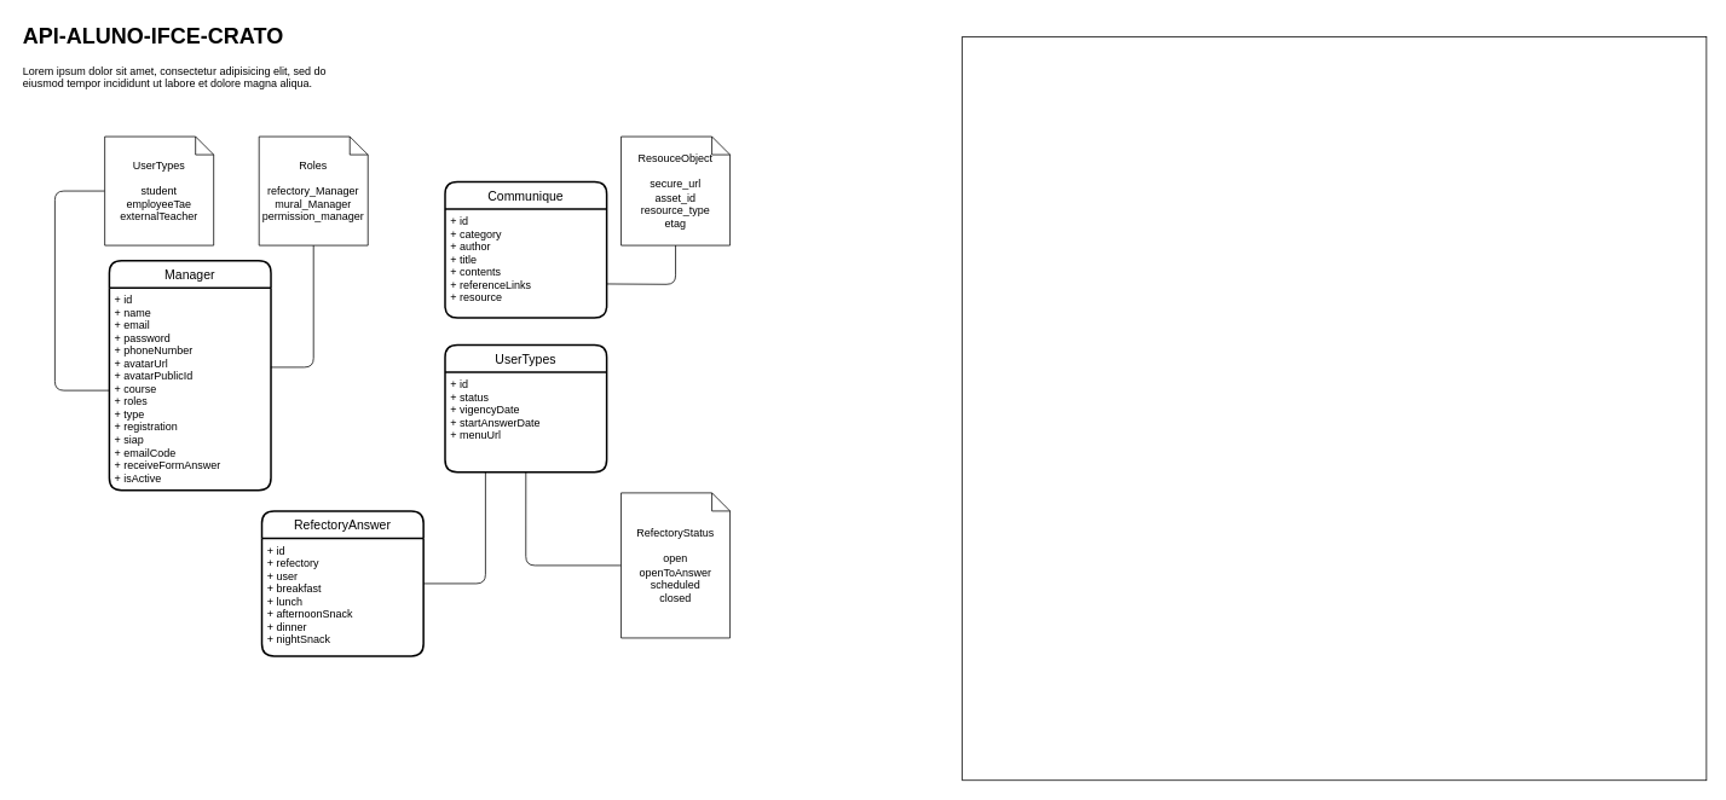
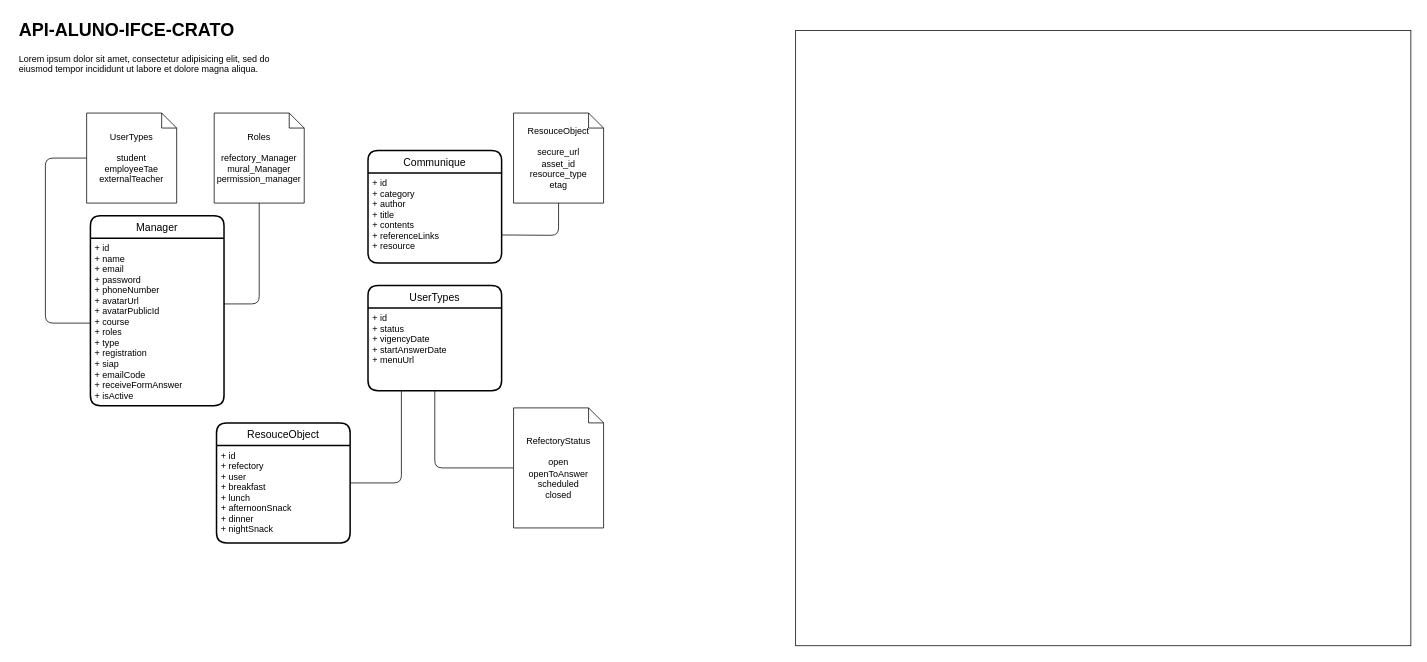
  <mxCell id="0" />
  <mxCell id="1" parent="0" />
  <mxCell id="2" value="" style="whiteSpace=wrap;html=1;aspect=fixed;imageAspect=0;fillColor=#FFFFFF;" vertex="1" parent="1"><mxGeometry x="1060" y="40" width="820" height="820" as="geometry" /></mxCell>
  <mxCell id="3" value="Manager" style="swimlane;childLayout=stackLayout;horizontal=1;startSize=30;horizontalStack=0;rounded=1;fontSize=14;fontStyle=0;strokeWidth=2;resizeParent=0;resizeLast=1;shadow=0;dashed=0;align=center;" parent="1" vertex="1"><mxGeometry x="120" y="287" width="178.09" height="253" as="geometry" /></mxCell>
  <mxCell id="4" value="+ id&#10;+ name&#10;+ email&#10;+ password&#10;+ phoneNumber&#10;+ avatarUrl&#10;+ avatarPublicId&#10;+ course&#10;+ roles&#10;+ type&#10;+ registration&#10;+ siap&#10;+ emailCode&#10;+ receiveFormAnswer&#10;+ isActive" style="align=left;strokeColor=none;fillColor=none;spacingLeft=4;fontSize=12;verticalAlign=top;resizable=0;rotatable=0;part=1;" parent="3" vertex="1"><mxGeometry y="30" width="178.09" height="223" as="geometry" /></mxCell>
  <mxCell id="5" value="Communique" style="swimlane;childLayout=stackLayout;horizontal=1;startSize=30;horizontalStack=0;rounded=1;fontSize=14;fontStyle=0;strokeWidth=2;resizeParent=0;resizeLast=1;shadow=0;dashed=0;align=center;" parent="1" vertex="1"><mxGeometry x="490" y="200" width="178.09" height="150" as="geometry" /></mxCell>
  <mxCell id="6" value="+ id&#10;+ category&#10;+ author&#10;+ title&#10;+ contents&#10;+ referenceLinks&#10;+ resource" style="align=left;strokeColor=none;fillColor=none;spacingLeft=4;fontSize=12;verticalAlign=top;resizable=0;rotatable=0;part=1;" parent="5" vertex="1"><mxGeometry y="30" width="178.09" height="120" as="geometry" /></mxCell>
  <mxCell id="7" style="edgeStyle=none;html=1;entryX=1;entryY=0.75;entryDx=0;entryDy=0;endArrow=none;endFill=0;" parent="1" source="8" target="5" edge="1"><mxGeometry relative="1" as="geometry"><Array as="points"><mxPoint x="744" y="313" /></Array></mxGeometry></mxCell>
  <mxCell id="8" value="ResouceObject&lt;br&gt;&lt;br&gt;secure_url&lt;br&gt;asset_id&lt;br&gt;resource_type&lt;br&gt;etag" style="shape=note;size=20;whiteSpace=wrap;html=1;" parent="1" vertex="1"><mxGeometry x="684" y="150" width="120" height="120" as="geometry" /></mxCell>
  <mxCell id="9" value="UserTypes" style="swimlane;childLayout=stackLayout;horizontal=1;startSize=30;horizontalStack=0;rounded=1;fontSize=14;fontStyle=0;strokeWidth=2;resizeParent=0;resizeLast=1;shadow=0;dashed=0;align=center;" parent="1" vertex="1"><mxGeometry x="490" y="380" width="178.09" height="140" as="geometry" /></mxCell>
  <mxCell id="10" value="+ id&#10;+ status&#10;+ vigencyDate&#10;+ startAnswerDate&#10;+ menuUrl" style="align=left;strokeColor=none;fillColor=none;spacingLeft=4;fontSize=12;verticalAlign=top;resizable=0;rotatable=0;part=1;" parent="9" vertex="1"><mxGeometry y="30" width="178.09" height="110" as="geometry" /></mxCell>
  <mxCell id="11" style="edgeStyle=orthogonalEdgeStyle;html=1;endArrow=none;endFill=0;" parent="1" source="12" edge="1"><mxGeometry relative="1" as="geometry"><Array as="points"><mxPoint x="60" y="430" /></Array><mxPoint x="120" y="430" as="targetPoint" /></mxGeometry></mxCell>
  <mxCell id="12" value="UserTypes&lt;br&gt;&lt;br&gt;student&lt;br&gt;&lt;div&gt;employeeTae&lt;/div&gt;&lt;div&gt;externalTeacher&lt;/div&gt;" style="shape=note;size=20;whiteSpace=wrap;html=1;" parent="1" vertex="1"><mxGeometry x="115" y="150" width="120" height="120" as="geometry" /></mxCell>
  <mxCell id="13" value="&lt;h1&gt;API-ALUNO-IFCE-CRATO&lt;/h1&gt;&lt;p&gt;Lorem ipsum dolor sit amet, consectetur adipisicing elit, sed do eiusmod tempor incididunt ut labore et dolore magna aliqua.&lt;/p&gt;" style="text;html=1;strokeColor=none;fillColor=none;spacing=5;spacingTop=-20;whiteSpace=wrap;overflow=hidden;rounded=0;" parent="1" vertex="1"><mxGeometry x="20" y="20" width="360" height="120" as="geometry" /></mxCell>
  <mxCell id="14" style="edgeStyle=orthogonalEdgeStyle;html=1;entryX=0.999;entryY=0.392;entryDx=0;entryDy=0;endArrow=none;endFill=0;entryPerimeter=0;" parent="1" source="15" target="4" edge="1"><mxGeometry relative="1" as="geometry" /></mxCell>
  <mxCell id="15" value="Roles&lt;br&gt;&lt;br&gt;&lt;div&gt;refectory_Manager&lt;/div&gt;&lt;div&gt;mural_Manager&lt;/div&gt;&lt;div&gt;permission_manager&lt;/div&gt;" style="shape=note;size=20;whiteSpace=wrap;html=1;" parent="1" vertex="1"><mxGeometry x="285" y="150" width="120" height="120" as="geometry" /></mxCell>
  <mxCell id="16" style="edgeStyle=orthogonalEdgeStyle;html=1;entryX=0.5;entryY=1;entryDx=0;entryDy=0;endArrow=none;endFill=0;" parent="1" source="17" target="10" edge="1"><mxGeometry relative="1" as="geometry" /></mxCell>
  <mxCell id="17" value="RefectoryStatus&lt;br&gt;&lt;br&gt;&lt;div&gt;open&lt;/div&gt;&lt;div&gt;openToAnswer&lt;br&gt;scheduled&lt;/div&gt;&lt;div&gt;closed&lt;/div&gt;" style="shape=note;size=20;whiteSpace=wrap;html=1;" parent="1" vertex="1"><mxGeometry x="684" y="543" width="120" height="160" as="geometry" /></mxCell>
  <mxCell id="18" style="edgeStyle=orthogonalEdgeStyle;html=1;entryX=0.25;entryY=1;entryDx=0;entryDy=0;endArrow=none;endFill=0;" edge="1" parent="1" source="19" target="10"><mxGeometry relative="1" as="geometry" /></mxCell>
- <mxCell id="19" value="RefectoryAnswer" style="swimlane;childLayout=stackLayout;horizontal=1;startSize=30;horizontalStack=0;rounded=1;fontSize=14;fontStyle=0;strokeWidth=2;resizeParent=0;resizeLast=1;shadow=0;dashed=0;align=center;" parent="1" vertex="1"><mxGeometry x="288.09" y="563" width="178.09" height="160" as="geometry" /></mxCell>
+ <mxCell id="19" value="ResouceObject" style="swimlane;childLayout=stackLayout;horizontal=1;startSize=30;horizontalStack=0;rounded=1;fontSize=14;fontStyle=0;strokeWidth=2;resizeParent=0;resizeLast=1;shadow=0;dashed=0;align=center;" parent="1" vertex="1"><mxGeometry x="288.09" y="563" width="178.09" height="160" as="geometry" /></mxCell>
  <mxCell id="20" value="+ id&#10;+ refectory&#10;+ user&#10;+ breakfast&#10;+ lunch&#10;+ afternoonSnack&#10;+ dinner&#10;+ nightSnack" style="align=left;strokeColor=none;fillColor=none;spacingLeft=4;fontSize=12;verticalAlign=top;resizable=0;rotatable=0;part=1;" parent="19" vertex="1"><mxGeometry y="30" width="178.09" height="130" as="geometry" /></mxCell>
